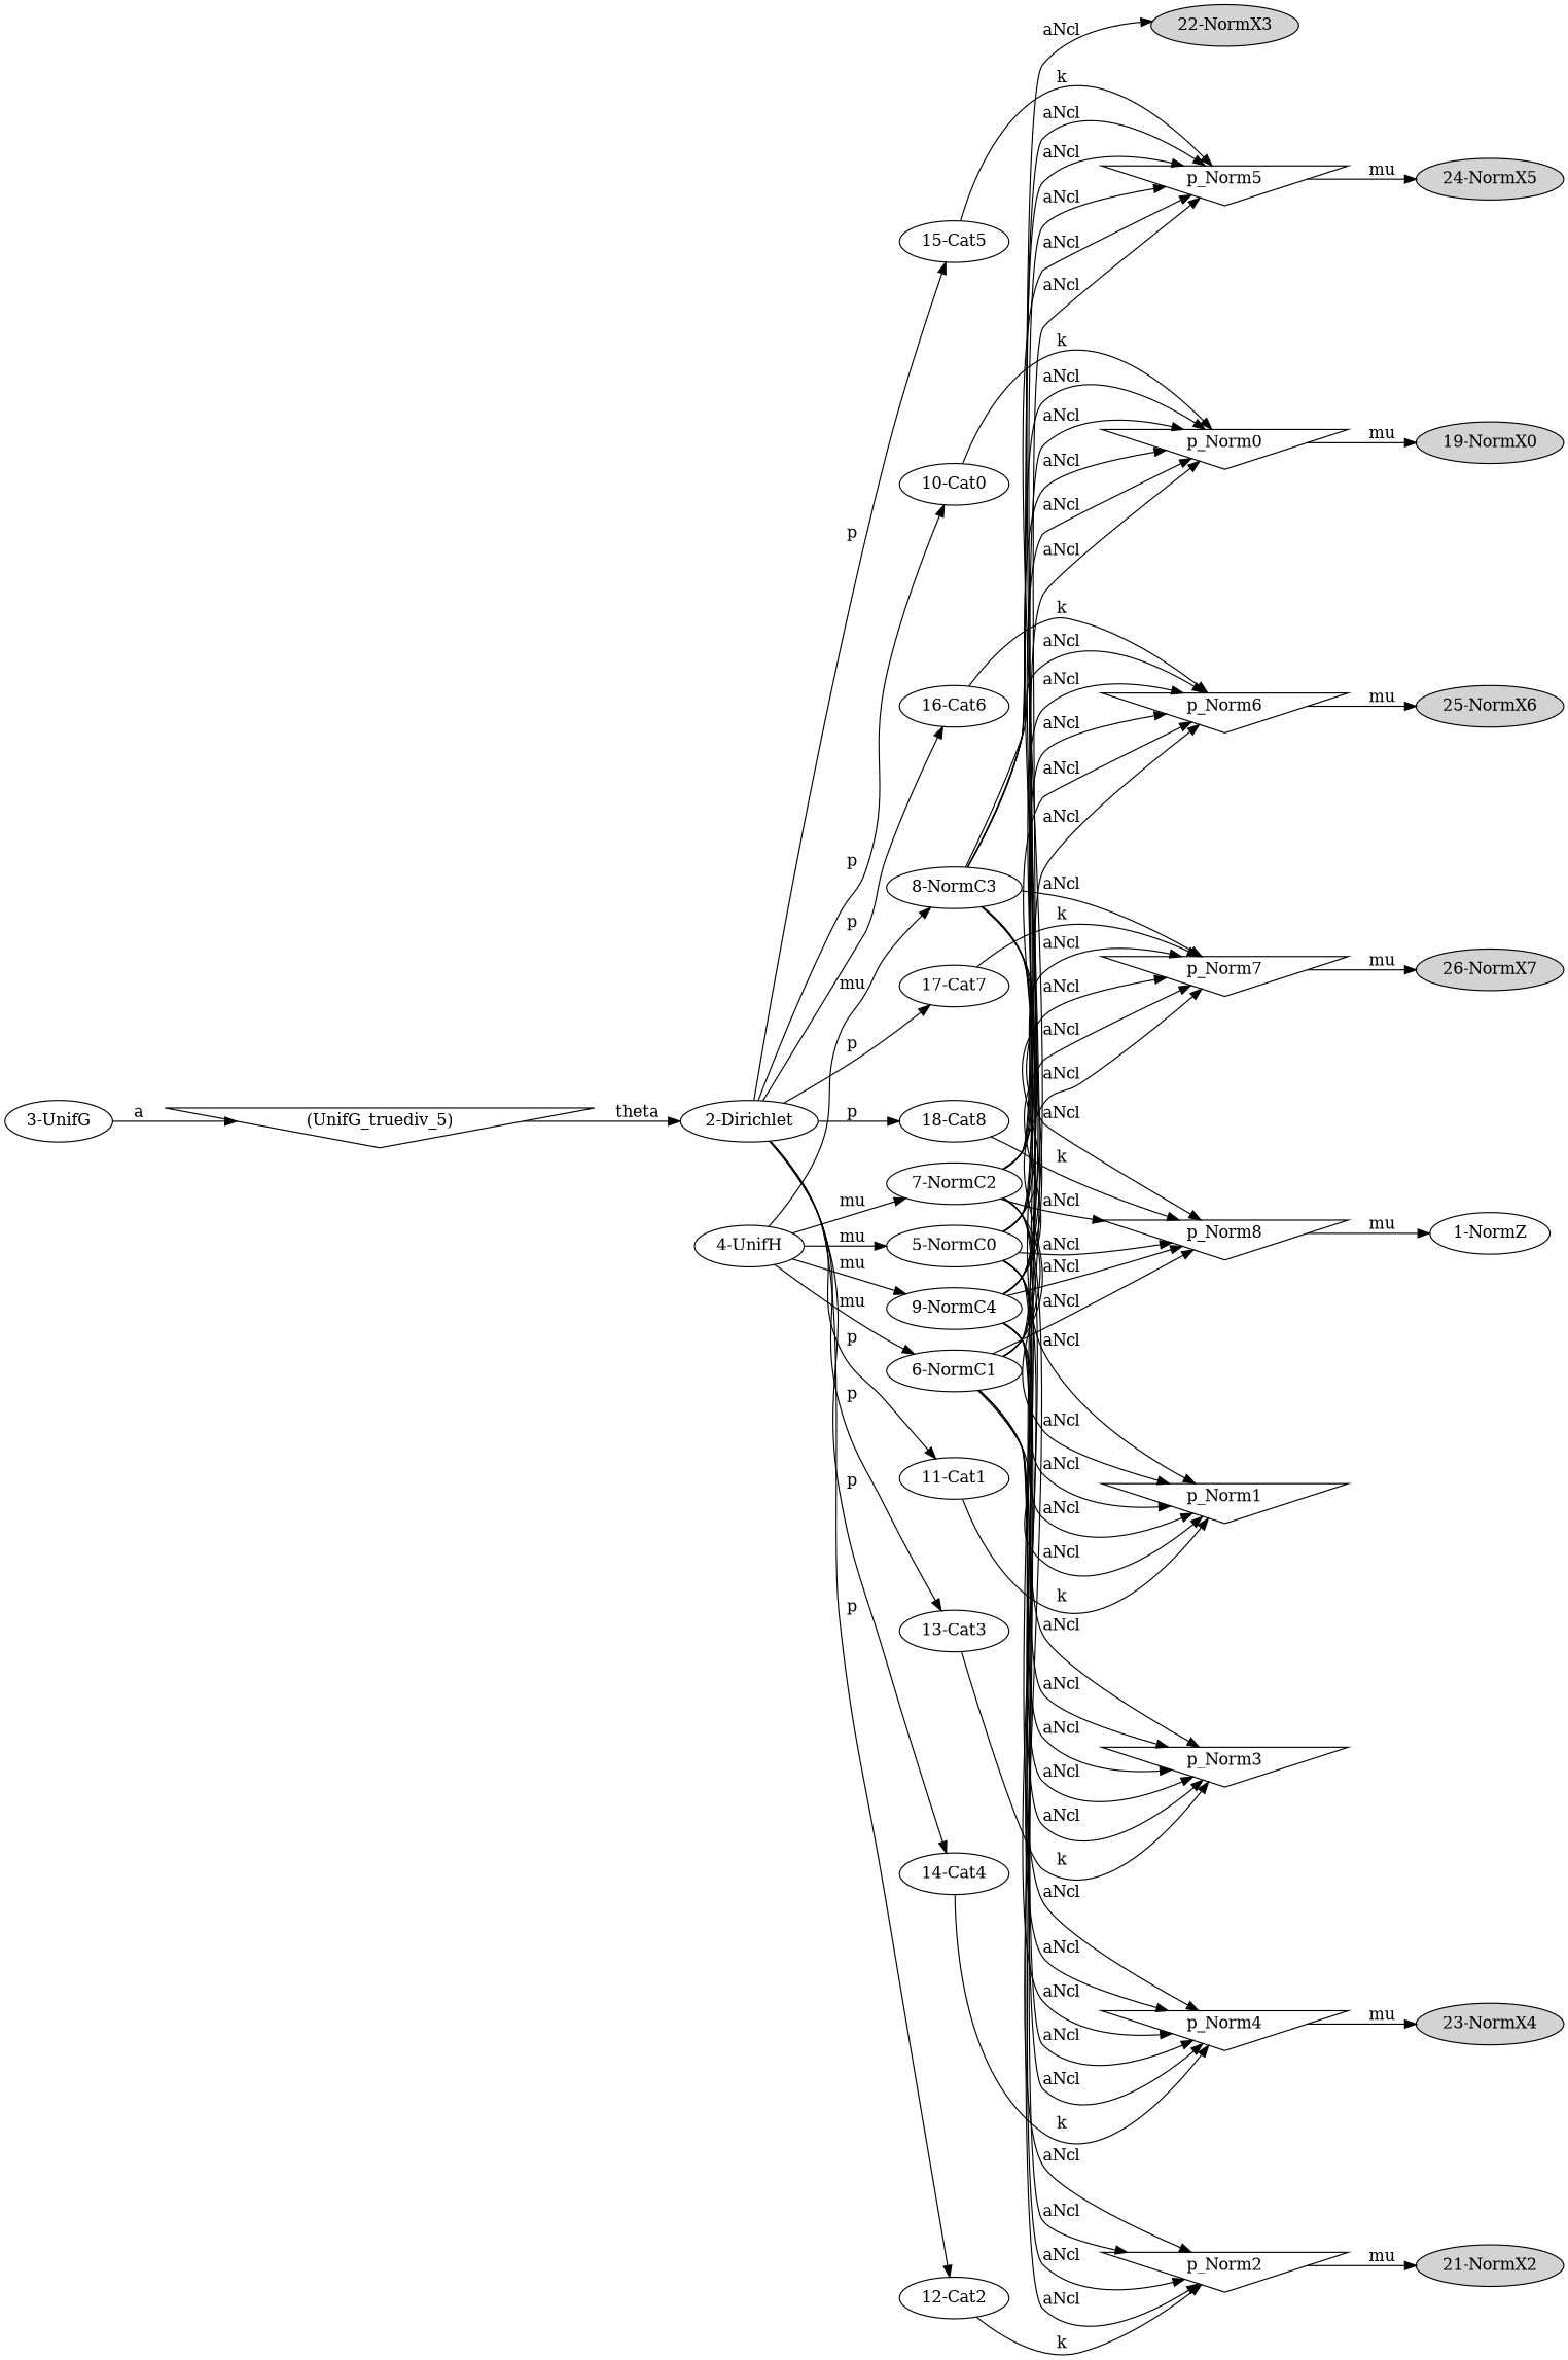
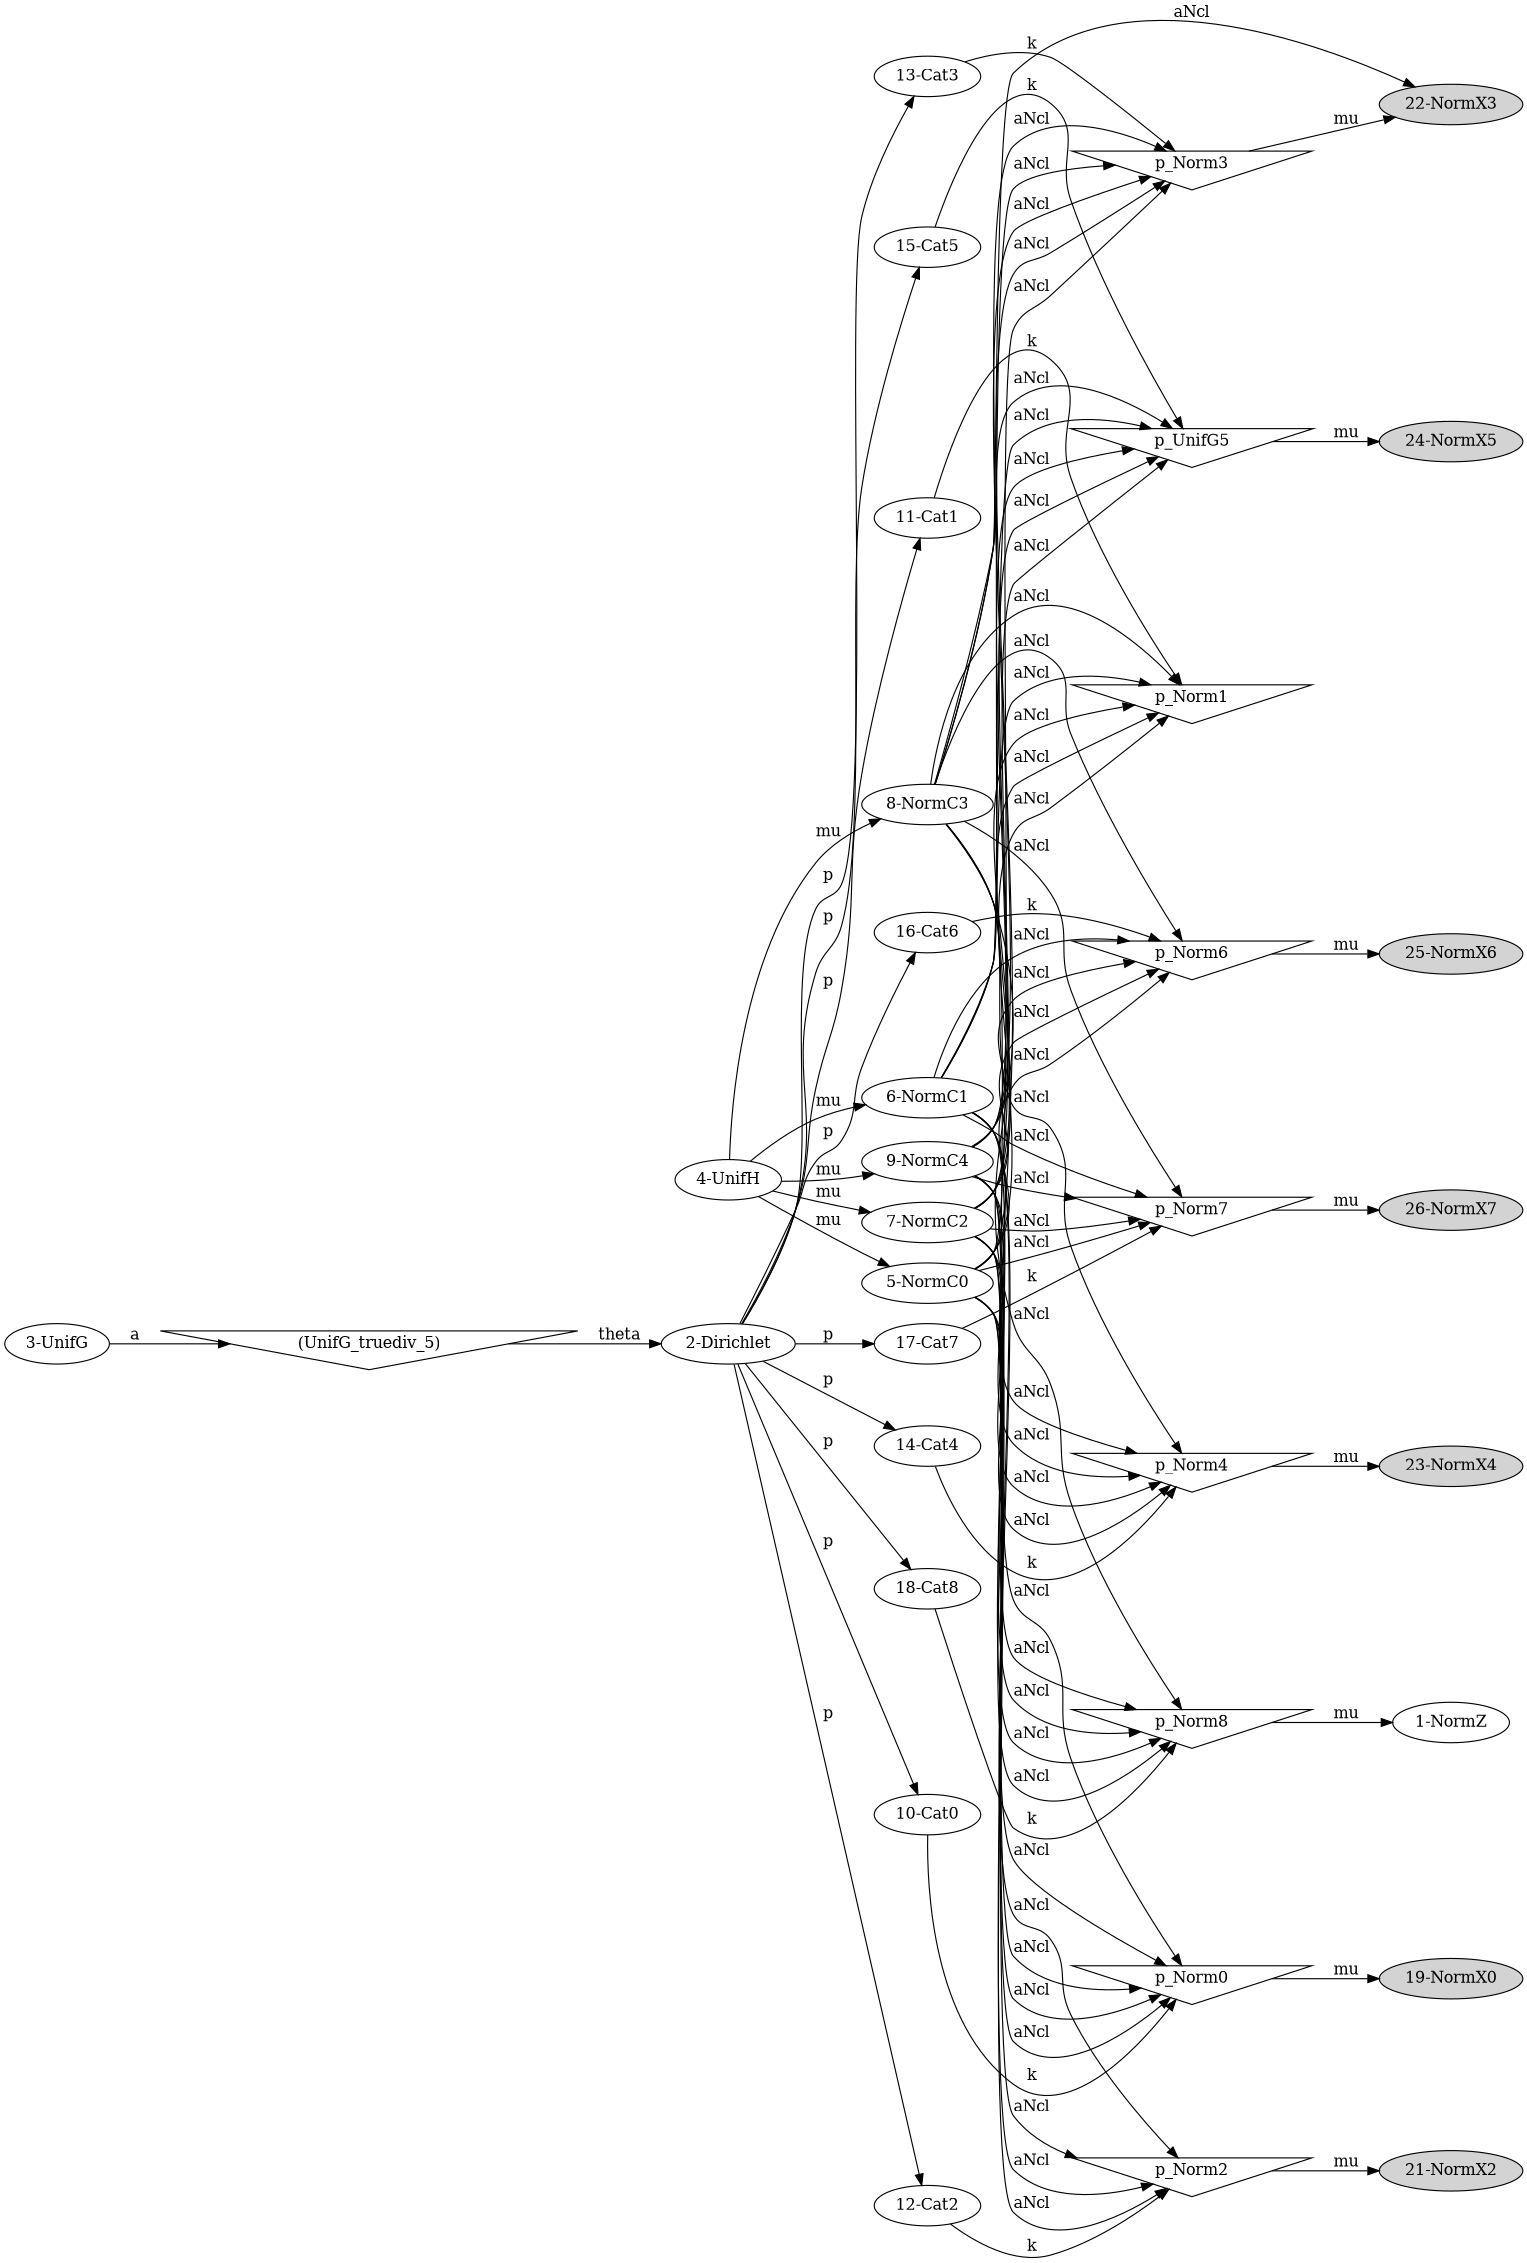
  digraph {
    rankdir=LR
    "24-NormX5" [style=filled]
-   p_Norm5 [shape=invtriangle]
+   p_Norm5 [shape=invtriangle label=p_UnifG5]
    "15-Cat5"
    "2-Dirichlet"
    "10-Cat0"
    "16-Cat6"
    "17-Cat7"
    "18-Cat8"
    "11-Cat1"
    "12-Cat2"
    "13-Cat3"
    "14-Cat4"
    p_Norm0 [shape=invtriangle]
    p_Norm6 [shape=invtriangle]
    p_Norm7 [shape=invtriangle]
    p_Norm8 [shape=invtriangle]
    p_Norm1 [shape=invtriangle]
    p_Norm2 [shape=invtriangle]
    p_Norm3 [shape=invtriangle]
    p_Norm4 [shape=invtriangle]
    "(UnifG_truediv_5)" [shape=invtriangle]
    "3-UnifG"
    "5-NormC0"
    "25-NormX6" [style=filled]
    "26-NormX7" [style=filled]
    "1-NormZ"
    "19-NormX0" [style=filled]
    "21-NormX2" [style=filled]
    "22-NormX3" [style=filled]
    "23-NormX4" [style=filled]
    "4-UnifH"
    "9-NormC4"
    "8-NormC3"
    "6-NormC1"
    "7-NormC2"
    p_Norm5 -> "24-NormX5" [label=mu]
    "15-Cat5" -> p_Norm5 [label=k]
    "2-Dirichlet" -> "15-Cat5" [label=p]
    "2-Dirichlet" -> "10-Cat0" [label=p]
    "2-Dirichlet" -> "16-Cat6" [label=p]
    "2-Dirichlet" -> "17-Cat7" [label=p]
    "2-Dirichlet" -> "18-Cat8" [label=p]
    "2-Dirichlet" -> "11-Cat1" [label=p]
    "2-Dirichlet" -> "12-Cat2" [label=p]
    "2-Dirichlet" -> "13-Cat3" [label=p]
    "2-Dirichlet" -> "14-Cat4" [label=p]
    "10-Cat0" -> p_Norm0 [label=k]
    "16-Cat6" -> p_Norm6 [label=k]
    "17-Cat7" -> p_Norm7 [label=k]
    "18-Cat8" -> p_Norm8 [label=k]
    "11-Cat1" -> p_Norm1 [label=k]
    "12-Cat2" -> p_Norm2 [label=k]
    "13-Cat3" -> p_Norm3 [label=k]
    "14-Cat4" -> p_Norm4 [label=k]
    p_Norm0 -> "19-NormX0" [label=mu]
    p_Norm6 -> "25-NormX6" [label=mu]
    p_Norm7 -> "26-NormX7" [label=mu]
    p_Norm8 -> "1-NormZ" [label=mu]
    p_Norm2 -> "21-NormX2" [label=mu]
+   p_Norm3 -> "22-NormX3" [label=mu]
    p_Norm4 -> "23-NormX4" [label=mu]
    "(UnifG_truediv_5)" -> "2-Dirichlet" [label=theta]
    "3-UnifG" -> "(UnifG_truediv_5)" [label=a]
    "5-NormC0" -> p_Norm5 [label=aNcl]
    "5-NormC0" -> p_Norm0 [label=aNcl]
    "5-NormC0" -> p_Norm6 [label=aNcl]
    "5-NormC0" -> p_Norm7 [label=aNcl]
    "5-NormC0" -> p_Norm8 [label=aNcl]
    "5-NormC0" -> p_Norm1 [label=aNcl]
    "5-NormC0" -> p_Norm2 [label=aNcl]
    "5-NormC0" -> p_Norm3 [label=aNcl]
    "5-NormC0" -> p_Norm4 [label=aNcl]
    "4-UnifH" -> "5-NormC0" [label=mu]
    "4-UnifH" -> "9-NormC4" [label=mu]
    "4-UnifH" -> "8-NormC3" [label=mu]
    "4-UnifH" -> "6-NormC1" [label=mu]
    "4-UnifH" -> "7-NormC2" [label=mu]
    "9-NormC4" -> p_Norm5 [label=aNcl]
    "9-NormC4" -> p_Norm0 [label=aNcl]
    "9-NormC4" -> p_Norm6 [label=aNcl]
    "9-NormC4" -> p_Norm7 [label=aNcl]
    "9-NormC4" -> p_Norm8 [label=aNcl]
    "9-NormC4" -> p_Norm1 [label=aNcl]
    "9-NormC4" -> p_Norm2 [label=aNcl]
    "9-NormC4" -> p_Norm3 [label=aNcl]
    "9-NormC4" -> p_Norm4 [label=aNcl]
    "8-NormC3" -> p_Norm5 [label=aNcl]
    "8-NormC3" -> p_Norm0 [label=aNcl]
    "8-NormC3" -> p_Norm6 [label=aNcl]
    "8-NormC3" -> p_Norm7 [label=aNcl]
    "8-NormC3" -> p_Norm8 [label=aNcl]
    "8-NormC3" -> p_Norm1 [label=aNcl]
    "8-NormC3" -> p_Norm3 [label=aNcl]
    "8-NormC3" -> p_Norm4 [label=aNcl]
    "8-NormC3" -> "22-NormX3" [label=aNcl]
    "6-NormC1" -> p_Norm5 [label=aNcl]
    "6-NormC1" -> p_Norm0 [label=aNcl]
    "6-NormC1" -> p_Norm6 [label=aNcl]
    "6-NormC1" -> p_Norm7 [label=aNcl]
    "6-NormC1" -> p_Norm8 [label=aNcl]
    "6-NormC1" -> p_Norm1 [label=aNcl]
    "6-NormC1" -> p_Norm2 [label=aNcl]
    "6-NormC1" -> p_Norm3 [label=aNcl]
    "6-NormC1" -> p_Norm4 [label=aNcl]
    "7-NormC2" -> p_Norm5 [label=aNcl]
    "7-NormC2" -> p_Norm0 [label=aNcl]
    "7-NormC2" -> p_Norm6 [label=aNcl]
    "7-NormC2" -> p_Norm7 [label=aNcl]
    "7-NormC2" -> p_Norm8 [label=aNcl]
    "7-NormC2" -> p_Norm1 [label=aNcl]
    "7-NormC2" -> p_Norm2 [label=aNcl]
    "7-NormC2" -> p_Norm3 [label=aNcl]
    "7-NormC2" -> p_Norm4 [label=aNcl]
  }
